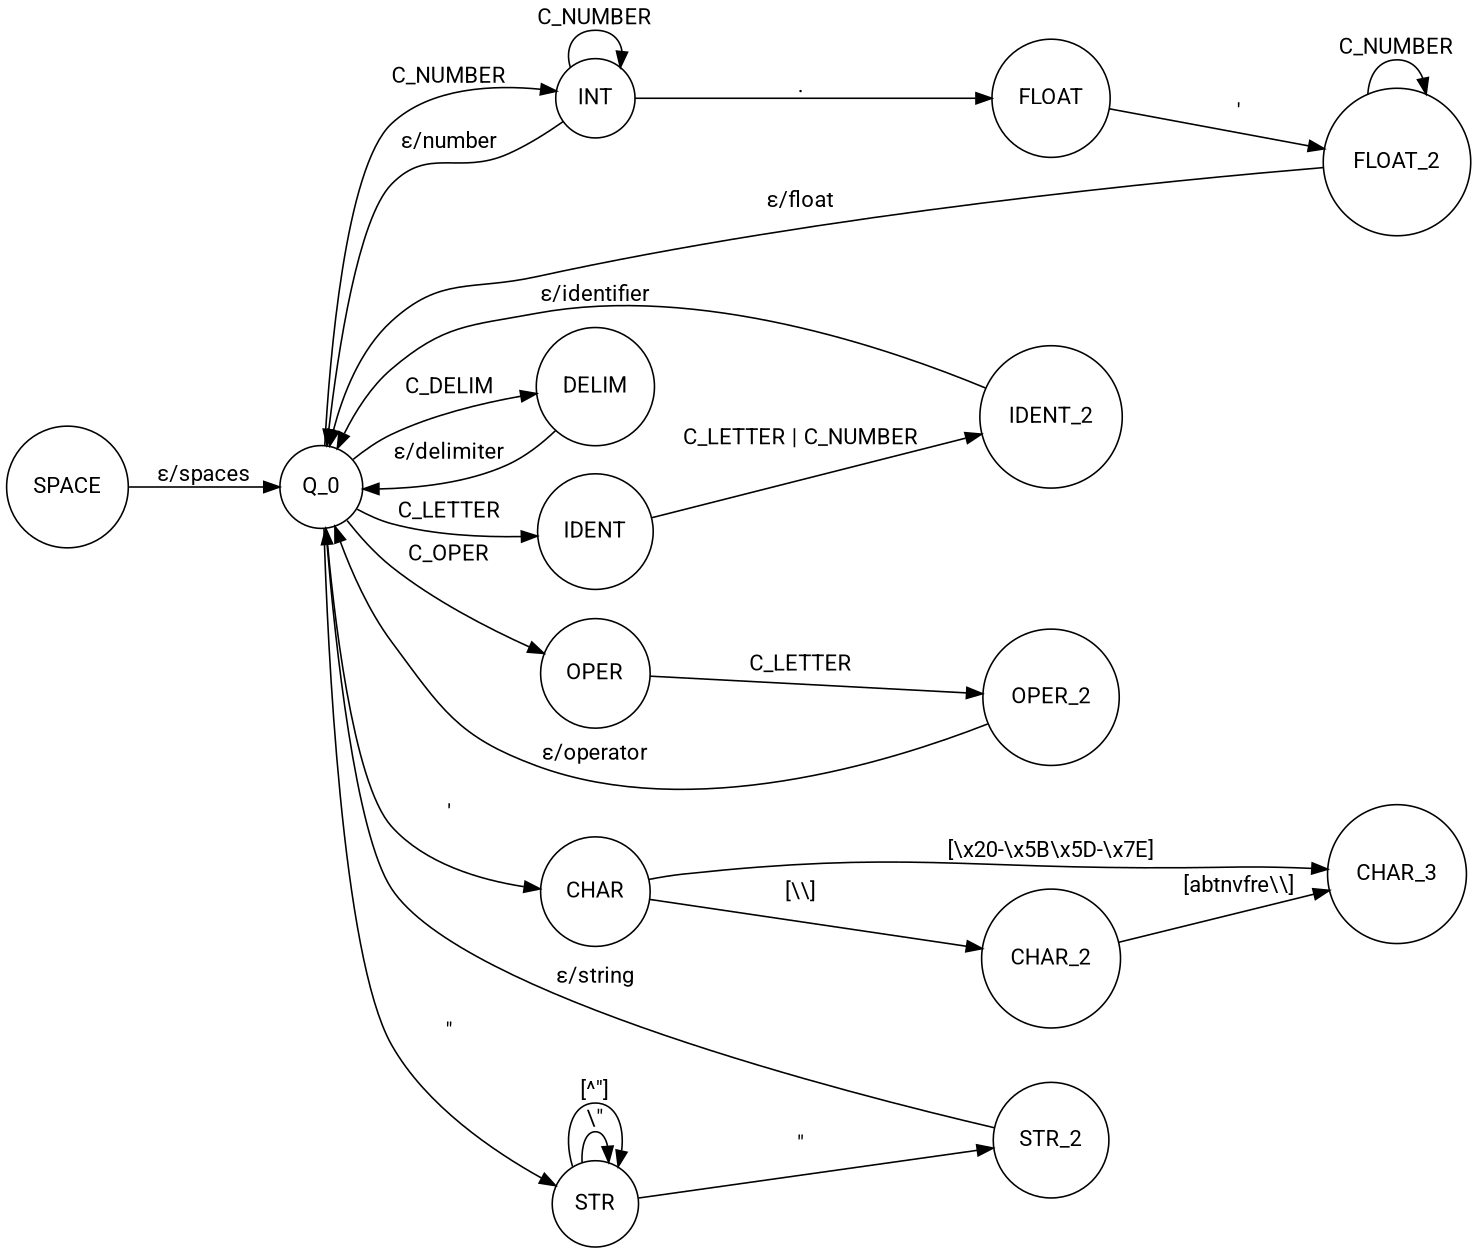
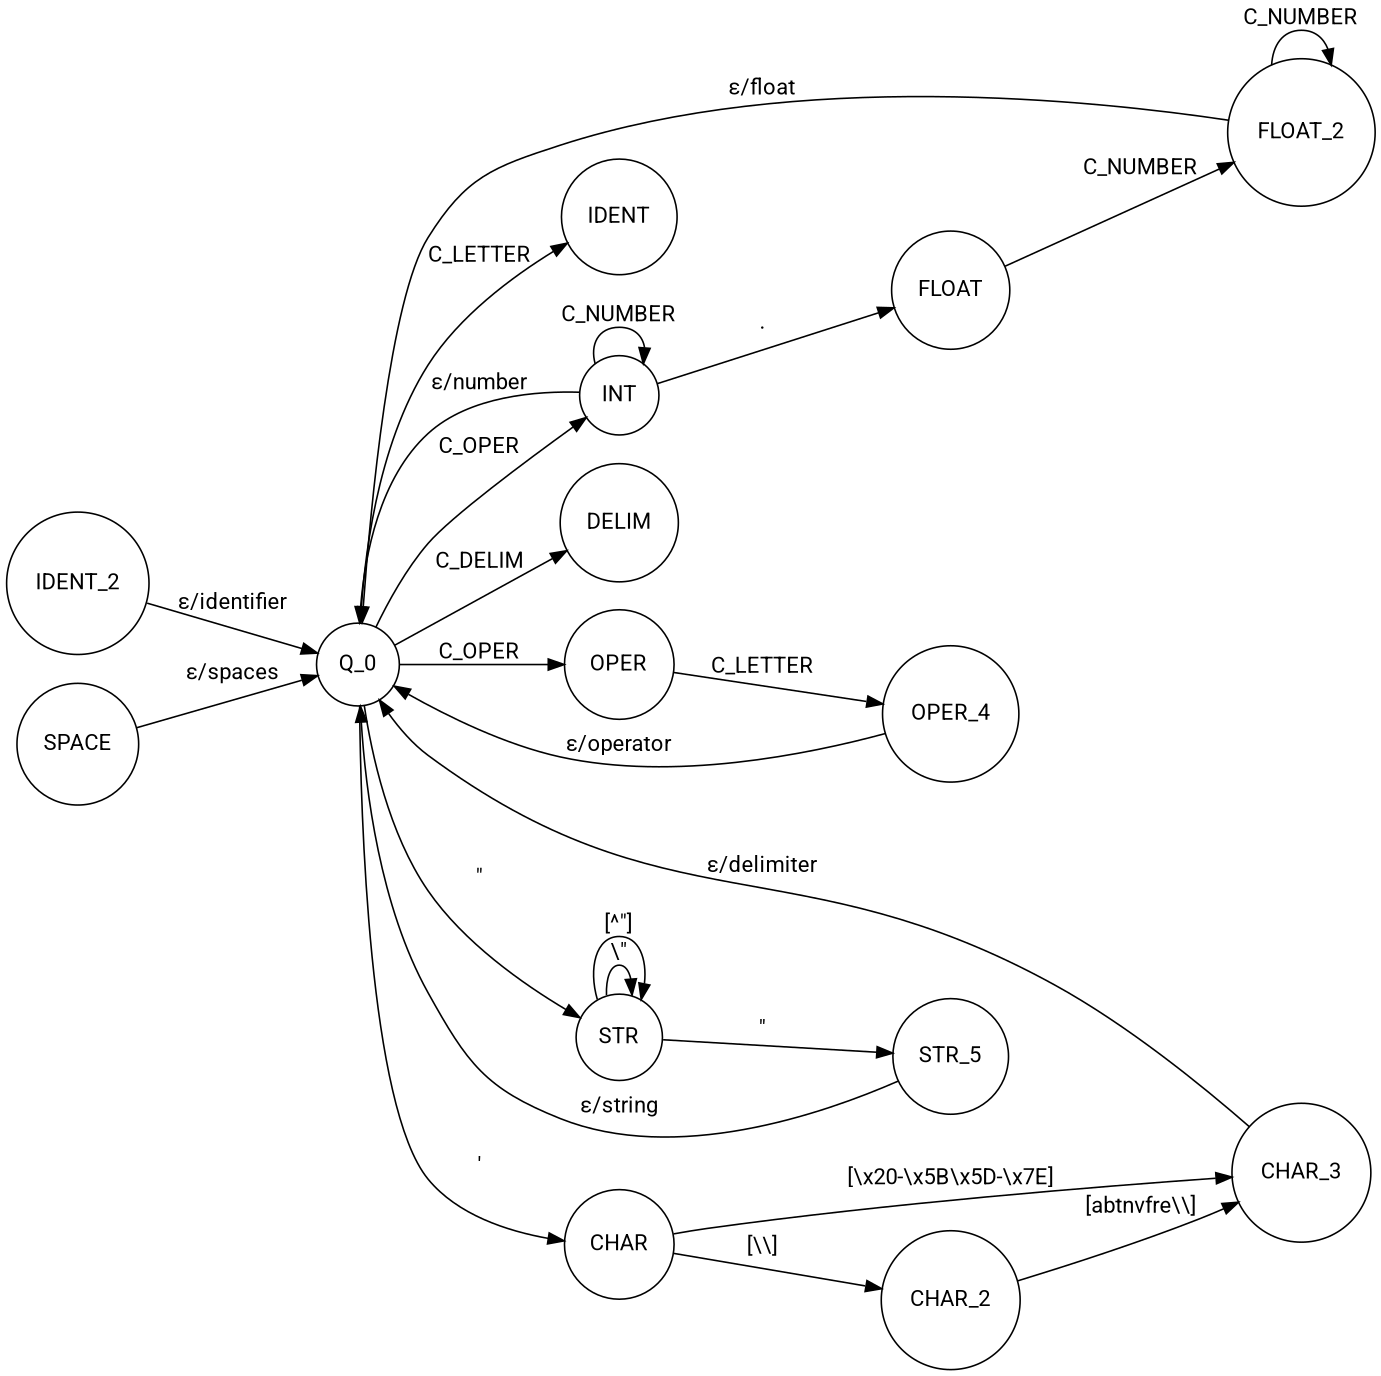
  digraph {
    fontname=Roboto
    rankdir=LR
    node [fontname=Roboto shape=circle]
    edge [fontname=Roboto]
    Q_0
    INT
    IDENT
    OPER
    DELIM
    STR
    CHAR
    FLOAT
    FLOAT_2
    IDENT_2
-   OPER_2
+   OPER_2 [label=OPER_4]
    SPACE
-   STR_2
+   STR_2 [label=STR_5]
    CHAR_2
    CHAR_3
-   Q_0 -> INT [label=C_NUMBER]
+   Q_0 -> INT [label=C_OPER]
    Q_0 -> IDENT [label=C_LETTER]
    Q_0 -> OPER [label=C_OPER]
    Q_0 -> DELIM [label=C_DELIM]
    Q_0 -> STR [label="\""]
    Q_0 -> CHAR [label="'"]
    INT -> Q_0 [label="&#949;/number"]
    INT -> INT [label=C_NUMBER]
    INT -> FLOAT [label="."]
-   IDENT -> IDENT_2 [label="C_LETTER | C_NUMBER"]
    OPER -> OPER_2 [label=C_LETTER]
-   DELIM -> Q_0 [label="&#949;/delimiter"]
+   CHAR_3 -> Q_0 [label="&#949;/delimiter"]
    STR -> STR [label="\\\""]
    STR -> STR [label="[^\"]"]
    STR -> STR_2 [label="\""]
    CHAR -> CHAR_2 [label="[\\\\]"]
    CHAR -> CHAR_3 [label="[\\x20-\\x5B\\x5D-\\x7E]"]
-   FLOAT -> FLOAT_2 [label="'"]
+   FLOAT -> FLOAT_2 [label=C_NUMBER]
    FLOAT_2 -> Q_0 [label="&#949;/float"]
    FLOAT_2 -> FLOAT_2 [label=C_NUMBER]
    IDENT_2 -> Q_0 [label="&#949;/identifier"]
    OPER_2 -> Q_0 [label="&#949;/operator"]
    SPACE -> Q_0 [label="&#949;/spaces"]
    STR_2 -> Q_0 [label="&#949;/string"]
    CHAR_2 -> CHAR_3 [label="[abtnvfre\\\\]"]
  }
